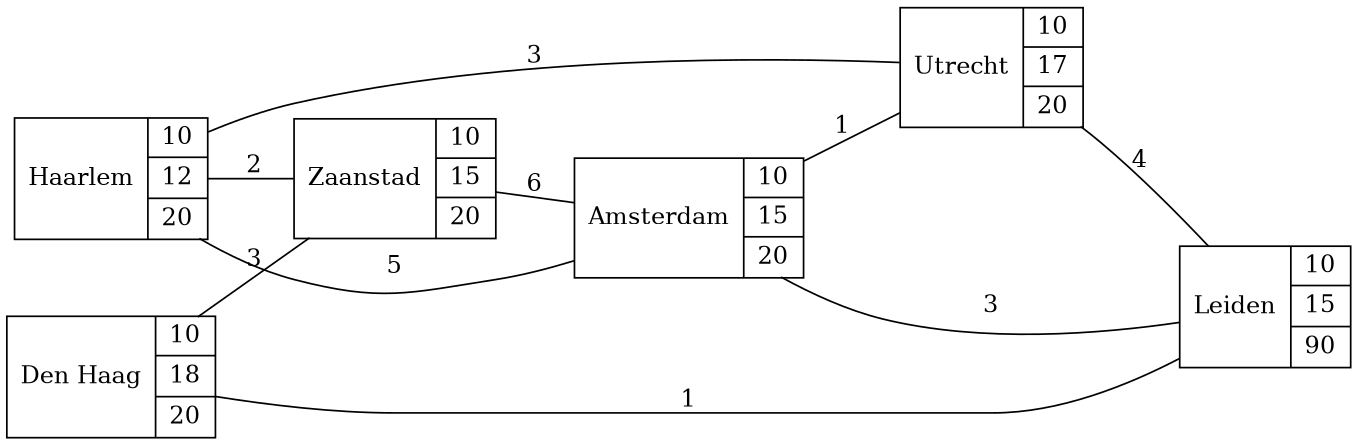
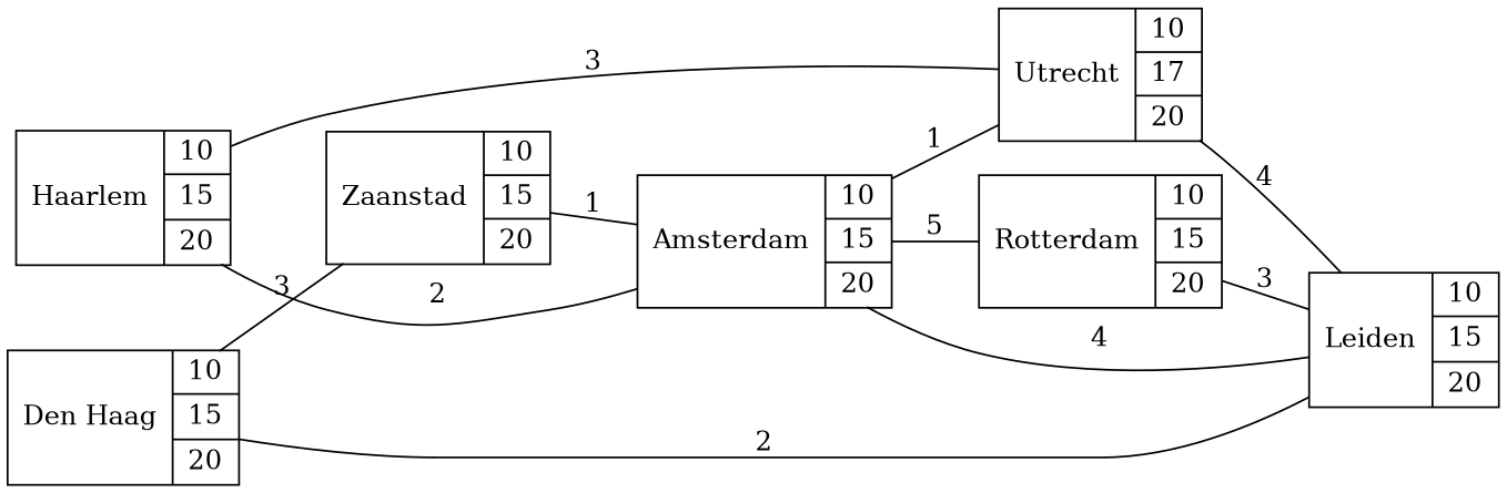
  graph {
    rankdir=LR
    node [shape=record]
-   n1 [label="{Haarlem|{10|12|20}}"]
+   n1 [label="{Haarlem|{10|15|20}}"]
    n2 [label="{Zaanstad|{10|15|20}}"]
    n3 [label="{Amsterdam|{10|15|20}}"]
    n4 [label="{Utrecht|{10|17|20}}"]
-   n5 [label="{Leiden|{10|15|90}}"]
-   n7 [label="{Den Haag|{10|18|20}}"]
-   n1 -- n2 [label=2]
-   n1 -- n3 [label=5]
+   n5 [label="{Leiden|{10|15|20}}"]
+   n6 [label="{Rotterdam|{10|15|20}}"]
+   n7 [label="{Den Haag|{10|15|20}}"]
+   n1 -- n3 [label=2]
    n1 -- n4 [label=3]
-   n2 -- n3 [label=6]
+   n2 -- n3 [label=1]
    n3 -- n4 [label=1]
-   n3 -- n5 [label=3]
+   n3 -- n5 [label=4]
+   n3 -- n6 [label=5]
    n4 -- n5 [label=4]
+   n6 -- n5 [label=3]
    n7 -- n2 [label=3]
-   n7 -- n5 [label=1]
+   n7 -- n5 [label=2]
  }
